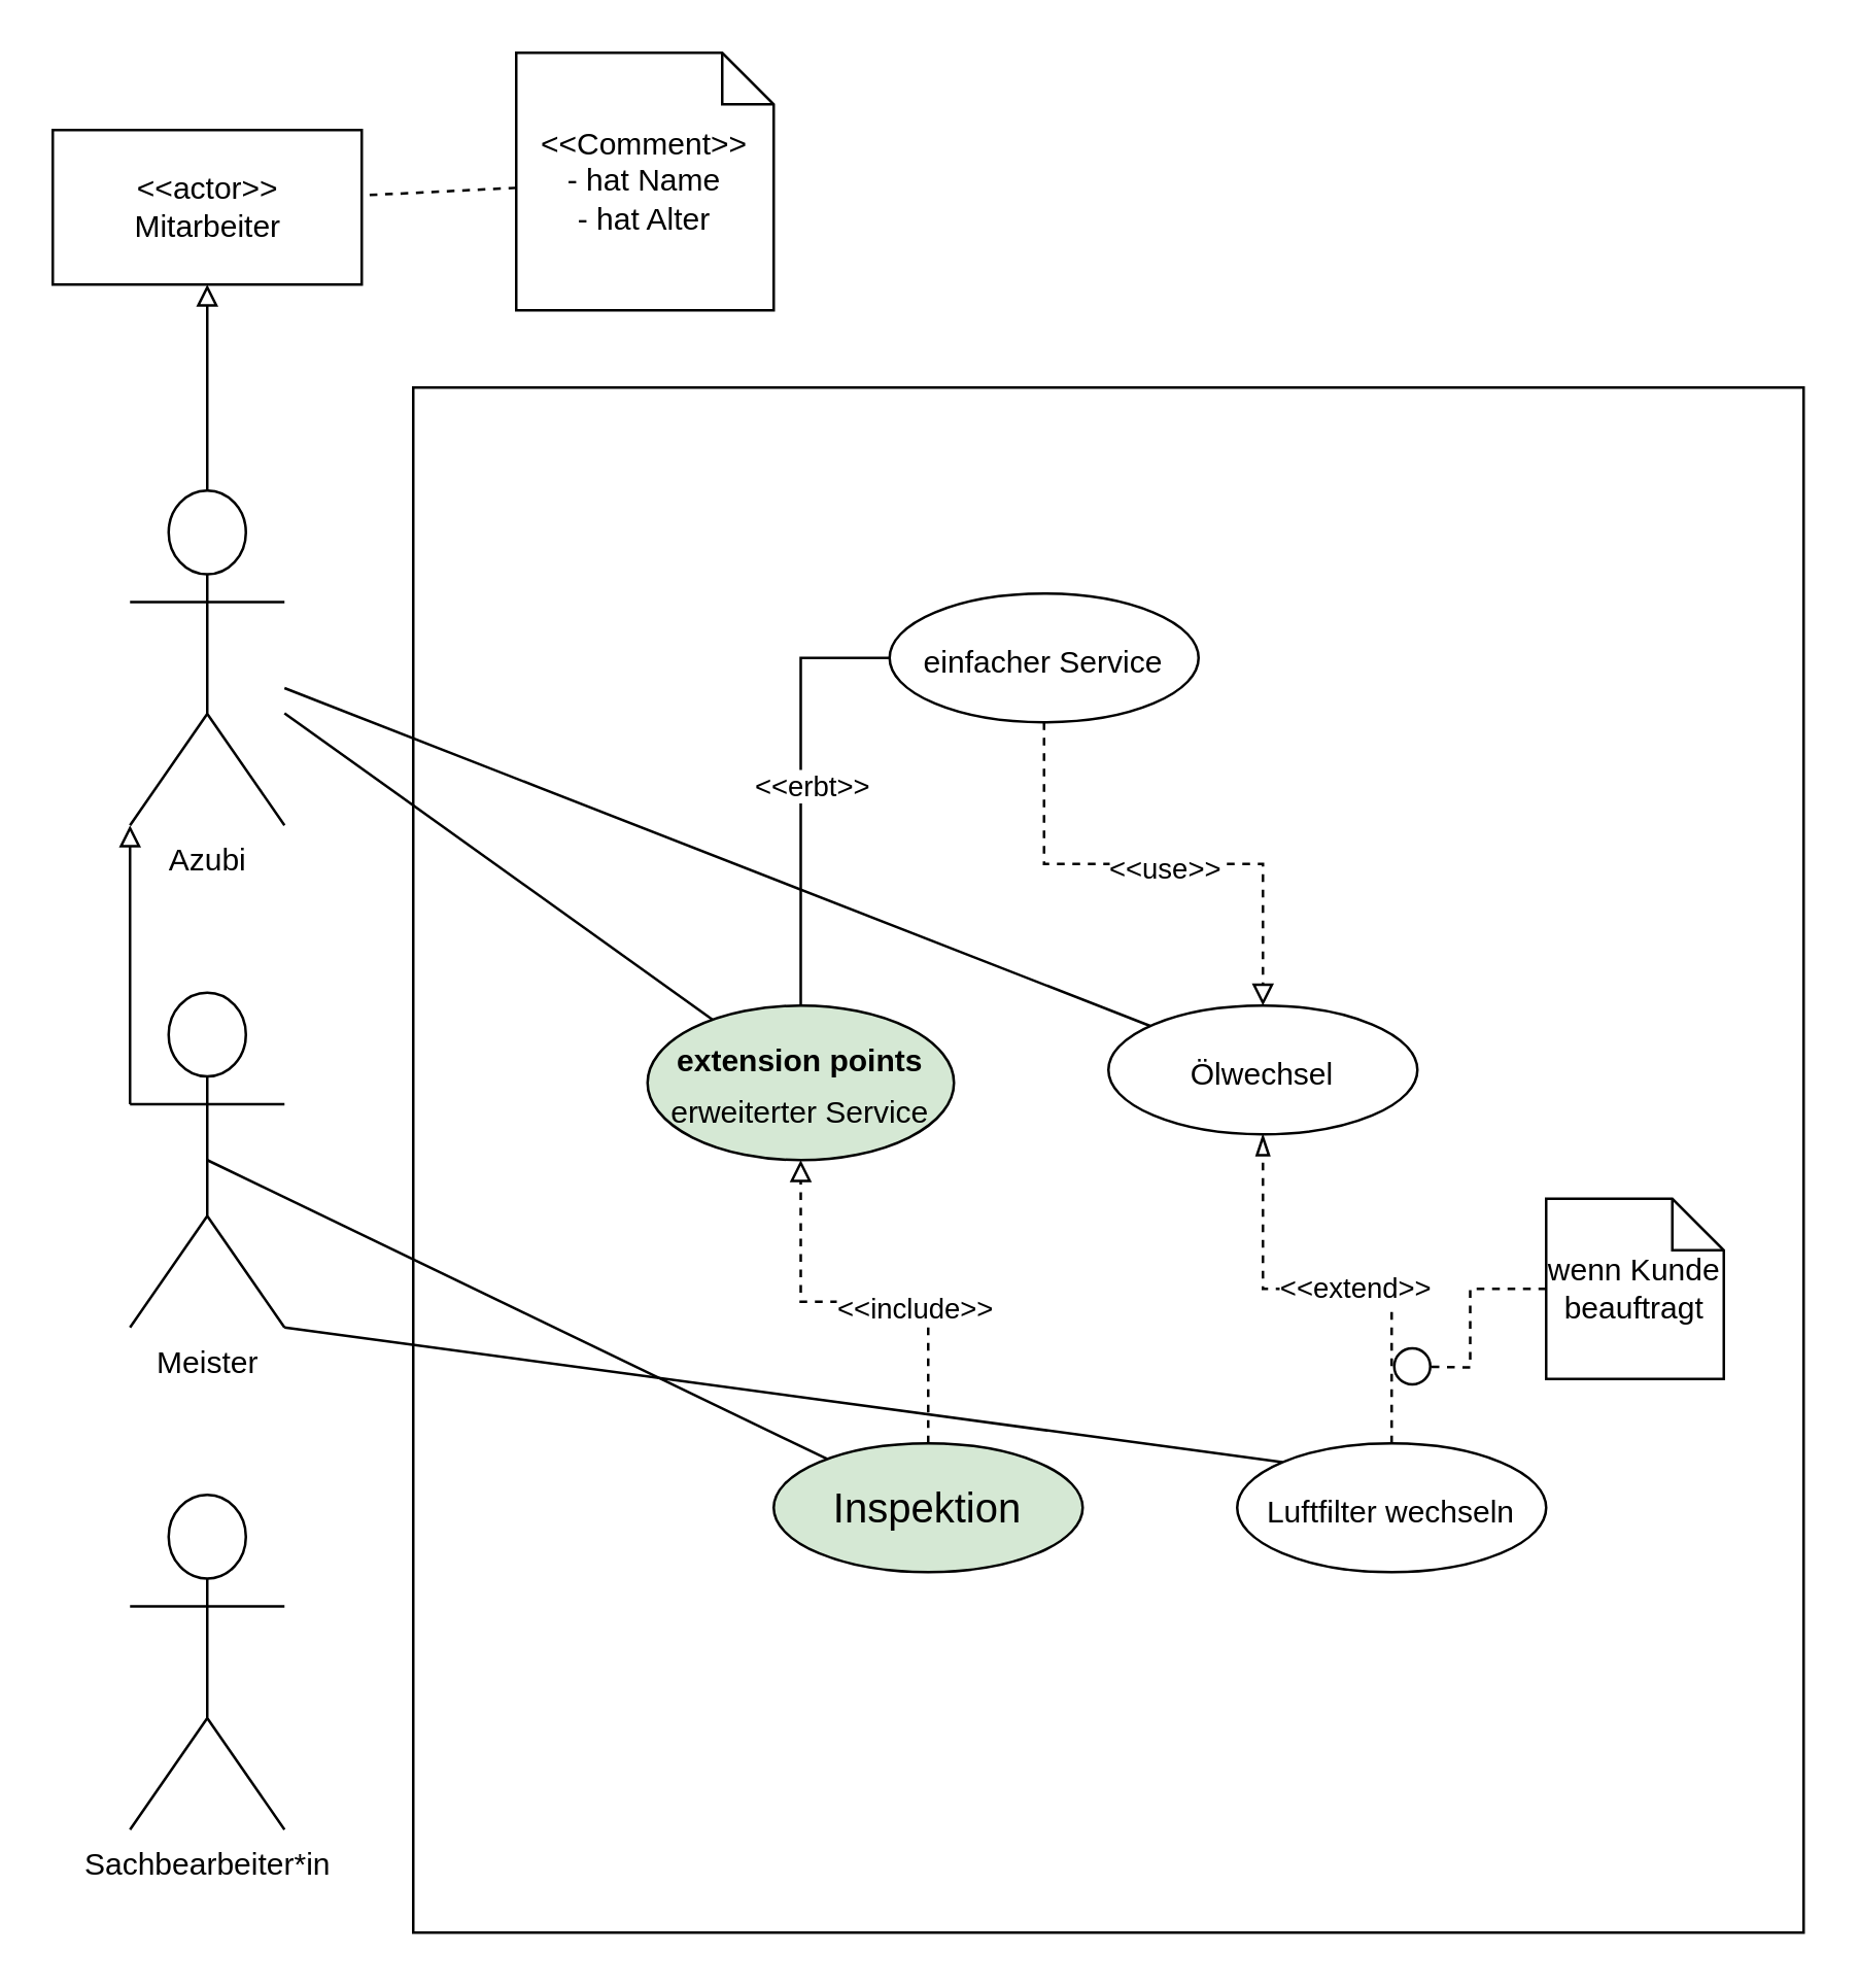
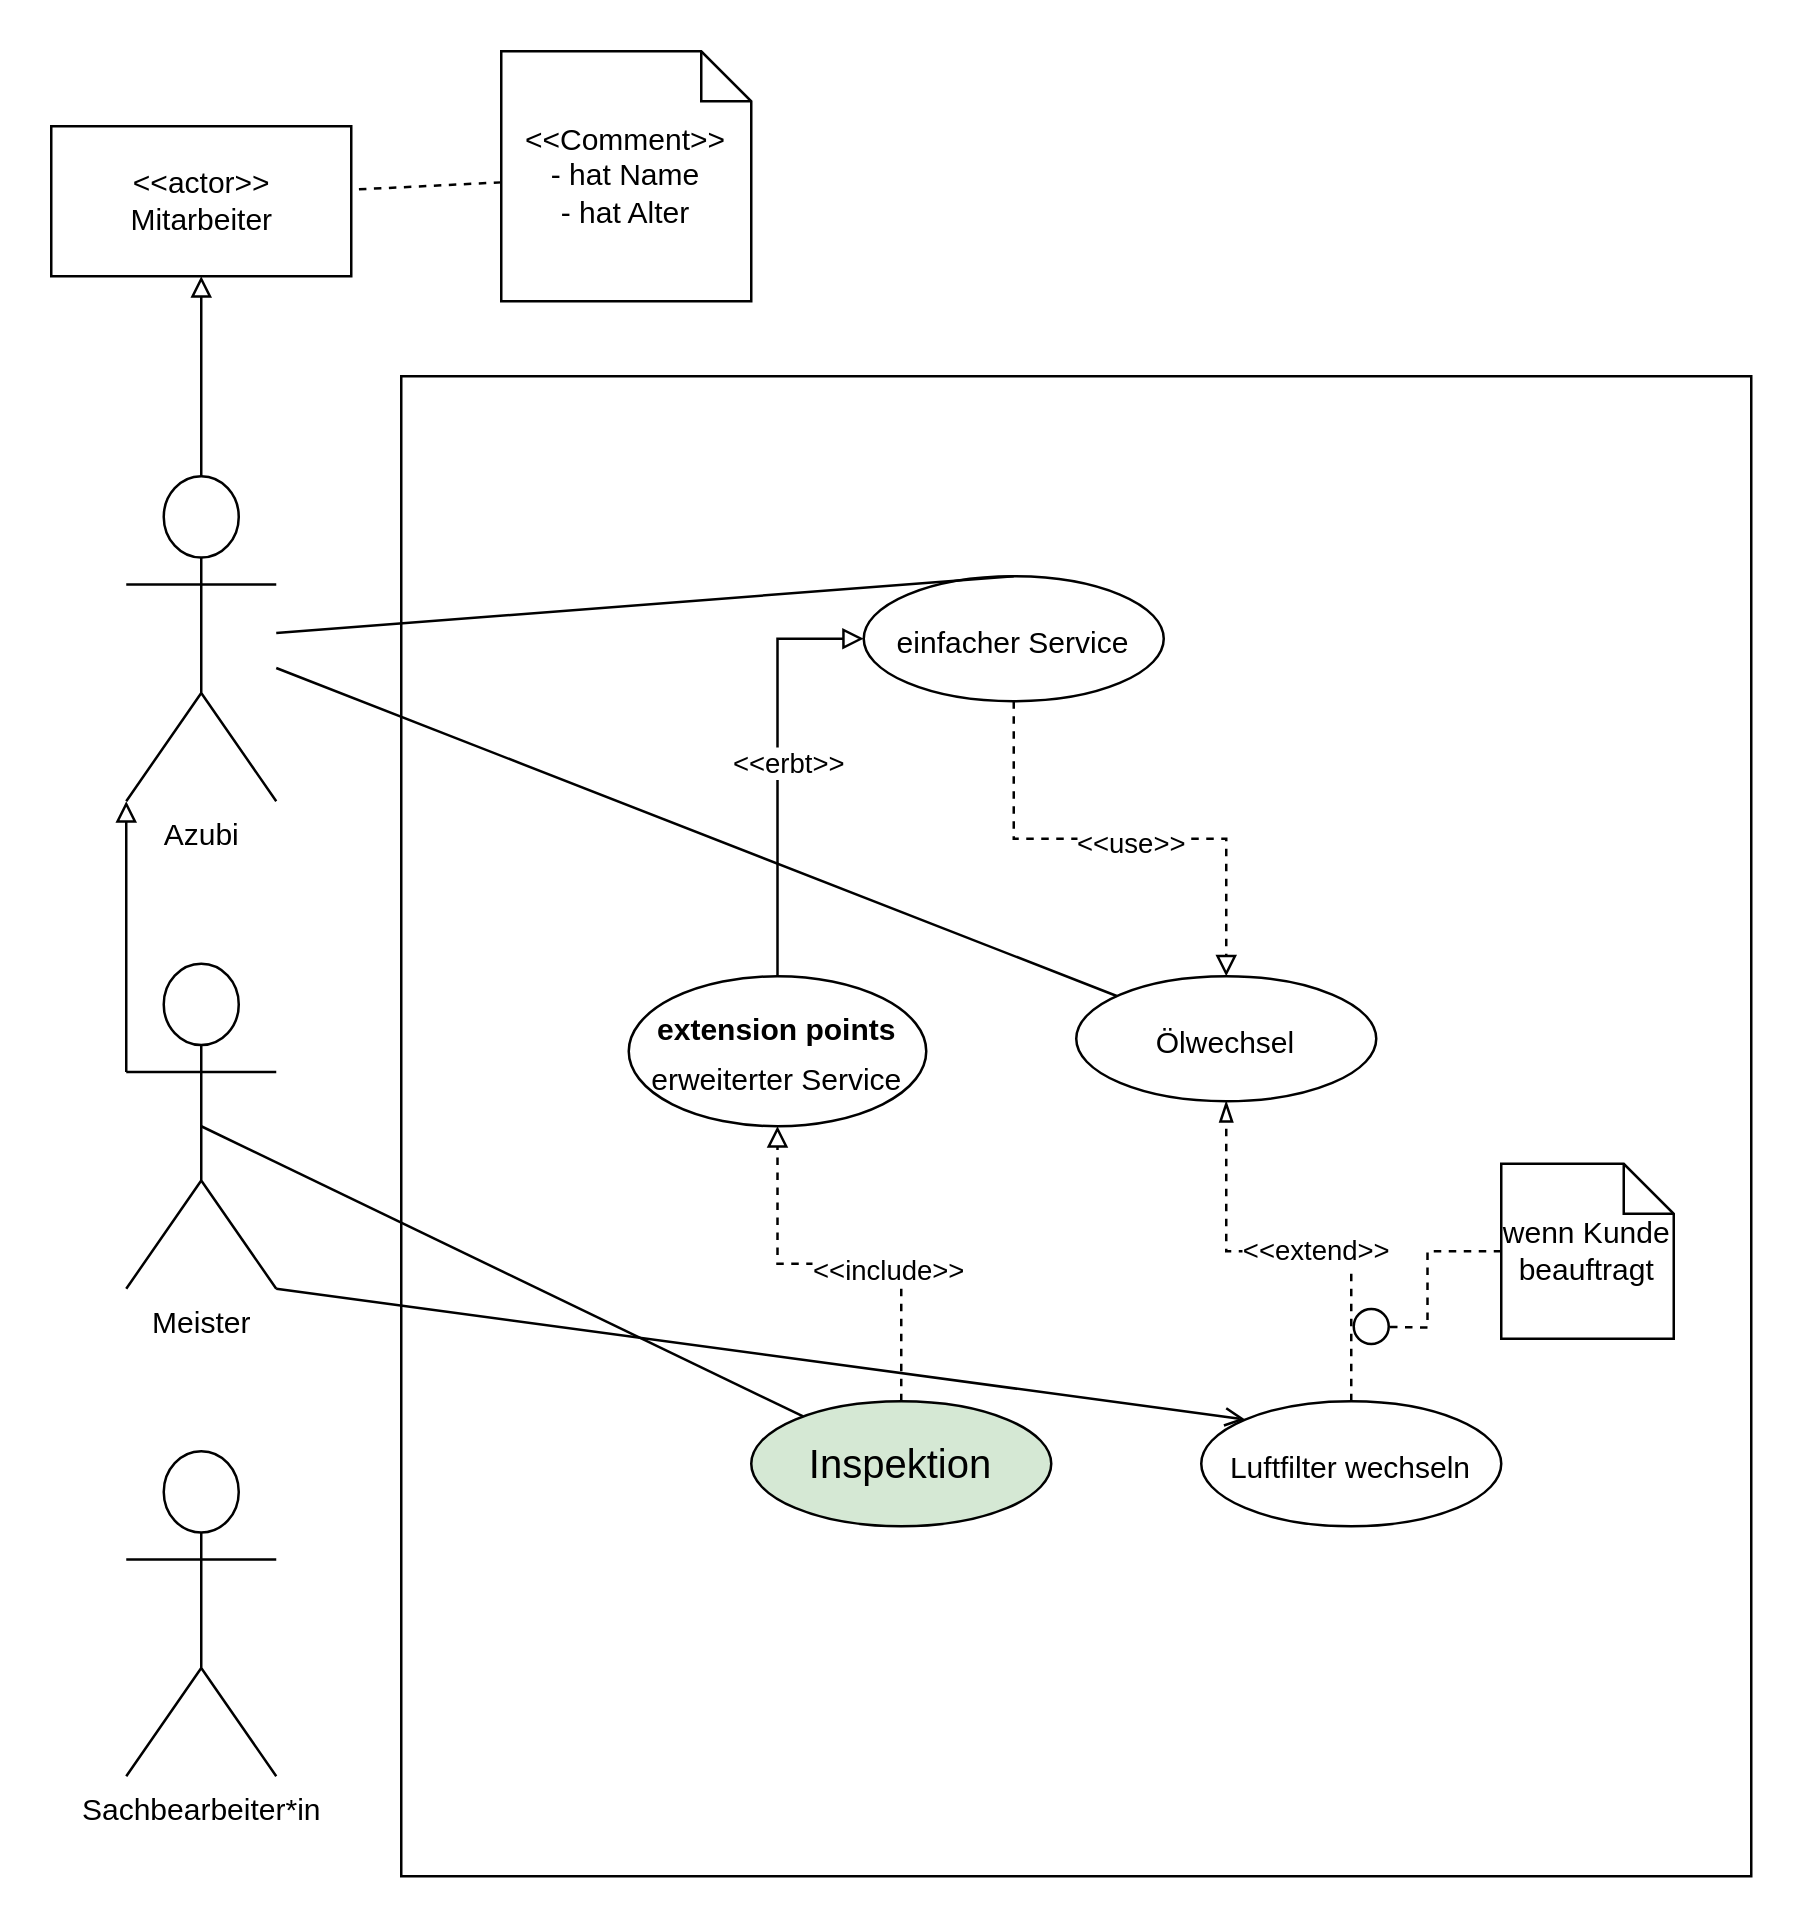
  <mxCell id="0" />
  <mxCell id="1" parent="0" />
  <mxCell id="2" value="" style="rounded=0;whiteSpace=wrap;html=1;" parent="1" vertex="1"><mxGeometry x="160" y="150" width="540" height="600" as="geometry" /></mxCell>
  <mxCell id="3" style="edgeStyle=orthogonalEdgeStyle;rounded=0;orthogonalLoop=1;jettySize=auto;html=1;entryX=0.5;entryY=0;entryDx=0;entryDy=0;endArrow=block;endFill=0;dashed=1;" edge="1" parent="1" source="5" target="6"><mxGeometry relative="1" as="geometry" /></mxCell>
  <mxCell id="4" value="&amp;lt;&amp;lt;use&amp;gt;&amp;gt;" style="edgeLabel;html=1;align=center;verticalAlign=middle;resizable=0;points=[];" vertex="1" connectable="0" parent="3"><mxGeometry x="0.036" y="-1" relative="1" as="geometry"><mxPoint as="offset" /></mxGeometry></mxCell>
  <mxCell id="5" value="&lt;span style=&quot;font-size: 12px;&quot;&gt;einfacher Service&lt;/span&gt;" style="ellipse;whiteSpace=wrap;html=1;fontSize=16;" vertex="1" parent="1"><mxGeometry x="345" y="230" width="120" height="50" as="geometry" /></mxCell>
  <mxCell id="6" value="&lt;span style=&quot;font-size: 12px;&quot;&gt;Ölwechsel&lt;/span&gt;" style="ellipse;whiteSpace=wrap;html=1;fontSize=16;" vertex="1" parent="1"><mxGeometry x="430" y="390" width="120" height="50" as="geometry" /></mxCell>
- <mxCell id="7" style="edgeStyle=orthogonalEdgeStyle;rounded=0;orthogonalLoop=1;jettySize=auto;html=1;entryX=0;entryY=0.5;entryDx=0;entryDy=0;endArrow=none;endFill=0;" edge="1" parent="1" source="9" target="5"><mxGeometry relative="1" as="geometry" /></mxCell>
+ <mxCell id="7" style="edgeStyle=orthogonalEdgeStyle;rounded=0;orthogonalLoop=1;jettySize=auto;html=1;entryX=0;entryY=0.5;entryDx=0;entryDy=0;endArrow=block;endFill=0;" edge="1" parent="1" source="9" target="5"><mxGeometry relative="1" as="geometry" /></mxCell>
  <mxCell id="8" value="&amp;lt;&amp;lt;erbt&amp;gt;&amp;gt;" style="edgeLabel;html=1;align=center;verticalAlign=middle;resizable=0;points=[];" vertex="1" connectable="0" parent="7"><mxGeometry x="0.02" y="-4" relative="1" as="geometry"><mxPoint as="offset" /></mxGeometry></mxCell>
- <mxCell id="9" value="&lt;span style=&quot;font-size: 12px;&quot;&gt;&lt;b&gt;extension points&lt;/b&gt;&lt;br&gt;erweiterter Service&lt;/span&gt;" style="ellipse;whiteSpace=wrap;html=1;fontSize=16;fillColor=#d5e8d4;" vertex="1" parent="1"><mxGeometry x="251" y="390" width="119" height="60" as="geometry" /></mxCell>
+ <mxCell id="9" value="&lt;span style=&quot;font-size: 12px;&quot;&gt;&lt;b&gt;extension points&lt;/b&gt;&lt;br&gt;erweiterter Service&lt;/span&gt;" style="ellipse;whiteSpace=wrap;html=1;fontSize=16;" vertex="1" parent="1"><mxGeometry x="251" y="390" width="119" height="60" as="geometry" /></mxCell>
  <mxCell id="10" style="edgeStyle=orthogonalEdgeStyle;rounded=0;orthogonalLoop=1;jettySize=auto;html=1;entryX=0.5;entryY=1;entryDx=0;entryDy=0;endArrow=block;endFill=0;dashed=1;startArrow=none;startFill=0;" edge="1" parent="1" source="12" target="9"><mxGeometry relative="1" as="geometry" /></mxCell>
  <mxCell id="11" value="&amp;lt;&amp;lt;include&amp;gt;&amp;gt;" style="edgeLabel;html=1;align=center;verticalAlign=middle;resizable=0;points=[];" vertex="1" connectable="0" parent="10"><mxGeometry x="-0.232" y="2" relative="1" as="geometry"><mxPoint as="offset" /></mxGeometry></mxCell>
  <mxCell id="12" value="Inspektion" style="ellipse;whiteSpace=wrap;html=1;fontSize=16;fillColor=#d5e8d4;" vertex="1" parent="1"><mxGeometry x="300" y="560" width="120" height="50" as="geometry" /></mxCell>
  <mxCell id="13" style="edgeStyle=orthogonalEdgeStyle;rounded=0;orthogonalLoop=1;jettySize=auto;html=1;entryX=0.5;entryY=1;entryDx=0;entryDy=0;dashed=1;startArrow=none;startFill=0;endArrow=blockThin;endFill=0;" edge="1" parent="1" source="15" target="6"><mxGeometry relative="1" as="geometry" /></mxCell>
  <mxCell id="14" value="&amp;lt;&amp;lt;extend&amp;gt;&amp;gt;" style="edgeLabel;html=1;align=center;verticalAlign=middle;resizable=0;points=[];" vertex="1" connectable="0" parent="13"><mxGeometry x="-0.116" y="-1" relative="1" as="geometry"><mxPoint as="offset" /></mxGeometry></mxCell>
  <mxCell id="15" value="&lt;span style=&quot;font-size: 12px;&quot;&gt;Luftfilter wechseln&lt;/span&gt;" style="ellipse;whiteSpace=wrap;html=1;fontSize=16;" vertex="1" parent="1"><mxGeometry x="480" y="560" width="120" height="50" as="geometry" /></mxCell>
  <mxCell id="16" style="edgeStyle=orthogonalEdgeStyle;rounded=0;orthogonalLoop=1;jettySize=auto;html=1;dashed=1;startArrow=none;startFill=0;endArrow=circle;endFill=0;" edge="1" parent="1" source="17"><mxGeometry relative="1" as="geometry"><mxPoint x="540" y="530" as="targetPoint" /></mxGeometry></mxCell>
  <mxCell id="17" value="wenn Kunde&lt;br&gt;beauftragt" style="shape=note;size=20;whiteSpace=wrap;html=1;" vertex="1" parent="1"><mxGeometry x="600" y="465" width="69" height="70" as="geometry" /></mxCell>
- <mxCell id="18" style="rounded=0;orthogonalLoop=1;jettySize=auto;html=1;startArrow=none;startFill=0;endArrow=none;endFill=0;" edge="1" parent="1" source="21" target="9"><mxGeometry relative="1" as="geometry" /></mxCell>
+ <mxCell id="18" style="rounded=0;orthogonalLoop=1;jettySize=auto;html=1;entryX=0.5;entryY=0;entryDx=0;entryDy=0;startArrow=none;startFill=0;endArrow=none;endFill=0;" edge="1" parent="1" source="21" target="5"><mxGeometry relative="1" as="geometry" /></mxCell>
  <mxCell id="19" style="edgeStyle=none;rounded=0;orthogonalLoop=1;jettySize=auto;html=1;startArrow=none;startFill=0;endArrow=none;endFill=0;" edge="1" parent="1" source="21" target="6"><mxGeometry relative="1" as="geometry" /></mxCell>
  <mxCell id="20" style="edgeStyle=orthogonalEdgeStyle;rounded=0;orthogonalLoop=1;jettySize=auto;html=1;startArrow=none;startFill=0;endArrow=block;endFill=0;" edge="1" parent="1" source="21" target="29"><mxGeometry relative="1" as="geometry" /></mxCell>
  <mxCell id="21" value="Azubi" style="shape=umlActor;verticalLabelPosition=bottom;verticalAlign=top;html=1;" vertex="1" parent="1"><mxGeometry x="50" y="190" width="60" height="130" as="geometry" /></mxCell>
  <mxCell id="22" style="edgeStyle=none;rounded=0;orthogonalLoop=1;jettySize=auto;html=1;exitX=0.5;exitY=0.5;exitDx=0;exitDy=0;exitPerimeter=0;startArrow=none;startFill=0;endArrow=none;endFill=0;" edge="1" parent="1" source="25" target="12"><mxGeometry relative="1" as="geometry" /></mxCell>
- <mxCell id="23" style="edgeStyle=none;rounded=0;orthogonalLoop=1;jettySize=auto;html=1;exitX=1;exitY=1;exitDx=0;exitDy=0;exitPerimeter=0;entryX=0;entryY=0;entryDx=0;entryDy=0;startArrow=none;startFill=0;endArrow=none;endFill=0;" edge="1" parent="1" source="25" target="15"><mxGeometry relative="1" as="geometry" /></mxCell>
+ <mxCell id="23" style="edgeStyle=none;rounded=0;orthogonalLoop=1;jettySize=auto;html=1;exitX=1;exitY=1;exitDx=0;exitDy=0;exitPerimeter=0;entryX=0;entryY=0;entryDx=0;entryDy=0;startArrow=none;startFill=0;endArrow=open;endFill=0;" edge="1" parent="1" source="25" target="15"><mxGeometry relative="1" as="geometry" /></mxCell>
  <mxCell id="24" style="edgeStyle=none;rounded=0;orthogonalLoop=1;jettySize=auto;html=1;exitX=0;exitY=0.333;exitDx=0;exitDy=0;exitPerimeter=0;entryX=0;entryY=1;entryDx=0;entryDy=0;entryPerimeter=0;startArrow=none;startFill=0;endArrow=block;endFill=0;" edge="1" parent="1" source="25" target="21"><mxGeometry relative="1" as="geometry" /></mxCell>
  <mxCell id="25" value="Meister" style="shape=umlActor;verticalLabelPosition=bottom;verticalAlign=top;html=1;" vertex="1" parent="1"><mxGeometry x="50" y="385" width="60" height="130" as="geometry" /></mxCell>
  <mxCell id="26" style="edgeStyle=none;rounded=0;orthogonalLoop=1;jettySize=auto;html=1;startArrow=none;startFill=0;endArrow=none;endFill=0;dashed=1;entryX=1.012;entryY=0.422;entryDx=0;entryDy=0;entryPerimeter=0;" edge="1" parent="1" source="27" target="29"><mxGeometry relative="1" as="geometry"><mxPoint x="100" y="20" as="targetPoint" /></mxGeometry></mxCell>
  <mxCell id="27" value="&amp;lt;&amp;lt;Comment&amp;gt;&amp;gt;&lt;br&gt;- hat Name&lt;br&gt;- hat Alter" style="shape=note;size=20;whiteSpace=wrap;html=1;" vertex="1" parent="1"><mxGeometry x="200" y="20" width="100" height="100" as="geometry" /></mxCell>
  <mxCell id="28" value="Sachbearbeiter*in" style="shape=umlActor;verticalLabelPosition=bottom;verticalAlign=top;html=1;" vertex="1" parent="1"><mxGeometry x="50" y="580" width="60" height="130" as="geometry" /></mxCell>
  <mxCell id="29" value="&amp;lt;&amp;lt;actor&amp;gt;&amp;gt;&lt;br&gt;Mitarbeiter" style="verticalLabelPosition=middle;verticalAlign=middle;html=1;shape=mxgraph.basic.rect;fillColor2=none;strokeWidth=1;size=20;indent=5;labelPosition=center;align=center;" vertex="1" parent="1"><mxGeometry x="20" y="50" width="120" height="60" as="geometry" /></mxCell>
